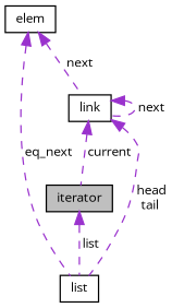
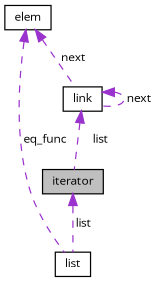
  digraph {
    fontname="Open Sans"
    node [color=black fillcolor=white fontname="Open Sans" fontsize=10 shape=record style=filled]
    edge [color=darkorchid3 dir=back fontname="Open Sans" fontsize=10 labelfontname=Helvetica labelfontsize=10 style=dashed]
    n1 [fillcolor=grey75 fontcolor=black height=0.2 label=iterator width=0.4]
    n2 [height=0.2 label=list width=0.4]
    n3 [height=0.2 label=link width=0.4]
    n4 [height=0.2 label=elem width=0.4]
    n1 -> n2 [label=" list"]
-   n3 -> n1 [label=" current"]
-   n3 -> n2 [label=" head\ntail"]
+   n3 -> n1 [label=" list"]
    n3 -> n3 [label=" next"]
-   n4 -> n2 [label=" eq_next"]
+   n4 -> n2 [label=" eq_func"]
    n4 -> n3 [label=" next"]
  }
